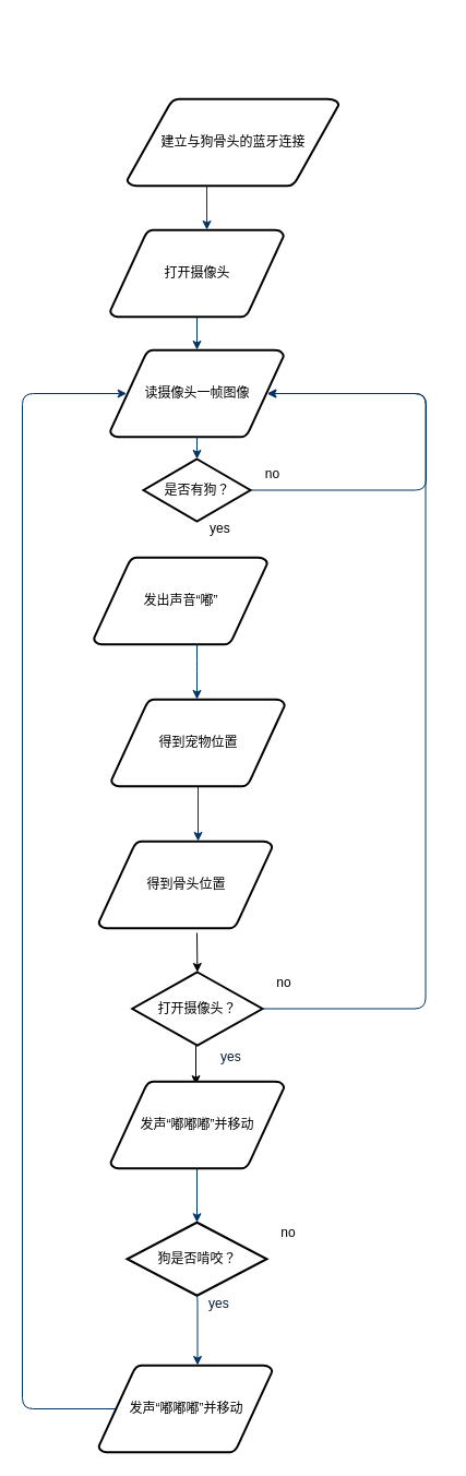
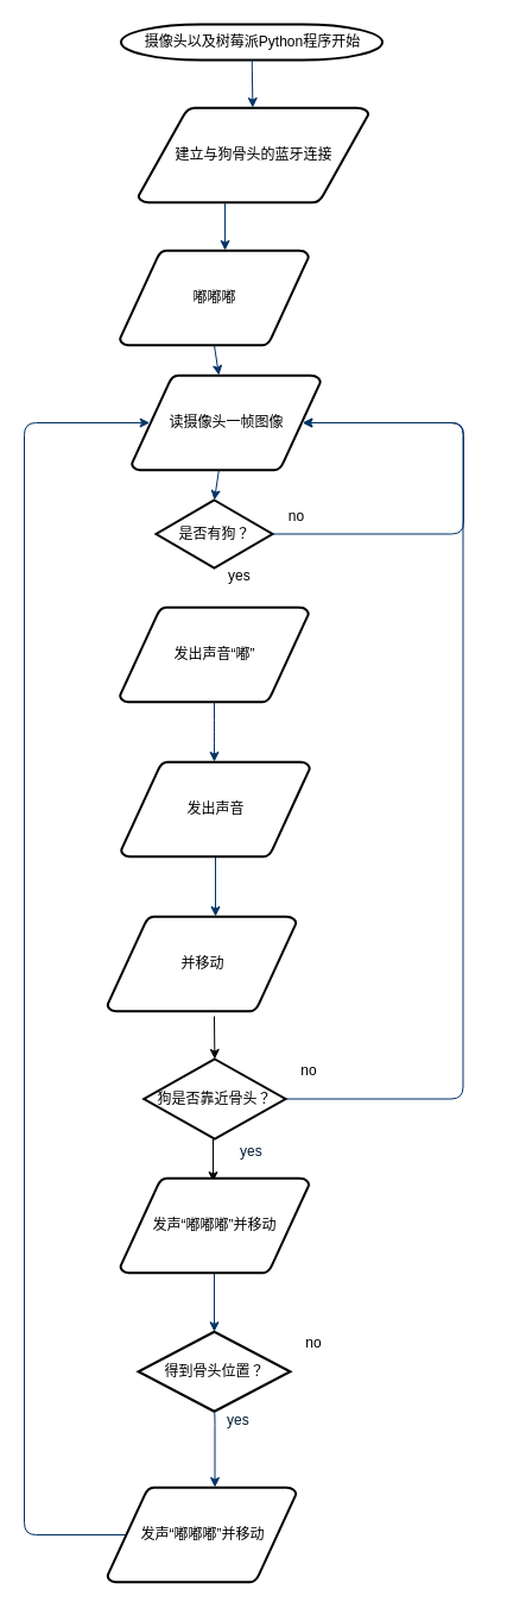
  <mxCell id="0" />
  <mxCell id="1" parent="0" />
+ <mxCell id="2" value="摄像头以及树莓派Python程序开始" style="shape=mxgraph.flowchart.terminator;strokeWidth=2;gradientColor=none;gradientDirection=north;fontStyle=0;html=1;" parent="1" vertex="1"><mxGeometry x="101.5" y="20" width="220" height="30" as="geometry" /></mxCell>
  <mxCell id="3" value="建立与狗骨头的蓝牙连接" style="shape=mxgraph.flowchart.data;strokeWidth=2;gradientColor=none;gradientDirection=north;fontStyle=0;html=1;" parent="1" vertex="1"><mxGeometry x="116" y="90" width="194" height="80" as="geometry" /></mxCell>
- <mxCell id="4" value="发出声音“嘟”" style="shape=mxgraph.flowchart.data;strokeWidth=2;gradientColor=none;gradientDirection=north;fontStyle=0;html=1;" parent="1" vertex="1"><mxGeometry x="85.5" y="510" width="159" height="80" as="geometry" /></mxCell>
- <mxCell id="5" value="读摄像头一帧图像" style="shape=mxgraph.flowchart.data;strokeWidth=2;gradientColor=none;gradientDirection=north;fontStyle=0;html=1;" parent="1" vertex="1"><mxGeometry x="100.5" y="320" width="159" height="80" as="geometry" /></mxCell>
+ <mxCell id="4" value="发出声音“嘟”" style="shape=mxgraph.flowchart.data;strokeWidth=2;gradientColor=none;gradientDirection=north;fontStyle=0;html=1;" parent="1" vertex="1"><mxGeometry x="100.5" y="510" width="159" height="80" as="geometry" /></mxCell>
+ <mxCell id="5" value="读摄像头一帧图像" style="shape=mxgraph.flowchart.data;strokeWidth=2;gradientColor=none;gradientDirection=north;fontStyle=0;html=1;" parent="1" vertex="1"><mxGeometry x="110.5" y="315" width="159" height="80" as="geometry" /></mxCell>
  <mxCell id="6" value="是否有狗？" style="shape=mxgraph.flowchart.decision;strokeWidth=2;gradientColor=none;gradientDirection=north;fontStyle=0;html=1;" parent="1" vertex="1"><mxGeometry x="131" y="420" width="98" height="57" as="geometry" /></mxCell>
+ <mxCell id="7" style="fontStyle=1;strokeColor=#003366;strokeWidth=1;html=1;" parent="1" source="2" target="3" edge="1"><mxGeometry relative="1" as="geometry" /></mxCell>
  <mxCell id="8" style="fontStyle=1;strokeColor=#003366;strokeWidth=1;html=1;" parent="1" target="5" edge="1"><mxGeometry relative="1" as="geometry"><mxPoint x="180" y="290" as="sourcePoint" /></mxGeometry></mxCell>
  <mxCell id="9" style="entryX=0.5;entryY=0;entryPerimeter=0;fontStyle=1;strokeColor=#003366;strokeWidth=1;html=1;" parent="1" source="5" target="6" edge="1"><mxGeometry relative="1" as="geometry" /></mxCell>
  <mxCell id="10" value="" style="edgeStyle=elbowEdgeStyle;elbow=horizontal;exitX=1;exitY=0.5;exitPerimeter=0;fontStyle=1;strokeColor=#003366;strokeWidth=1;html=1;entryX=0.905;entryY=0.5;entryDx=0;entryDy=0;entryPerimeter=0;" parent="1" source="6" target="5" edge="1"><mxGeometry x="381" y="28.5" width="100" height="100" as="geometry"><mxPoint x="610" y="447" as="sourcePoint" /><mxPoint x="405" y="300" as="targetPoint" /><Array as="points"><mxPoint x="390" y="400" /><mxPoint x="405" y="400" /></Array></mxGeometry></mxCell>
  <mxCell id="11" value="yes" style="text;fontStyle=0;html=1;strokeColor=none;gradientColor=none;fillColor=none;strokeWidth=2;" parent="1" vertex="1"><mxGeometry x="190" y="470" width="40" height="26" as="geometry" /></mxCell>
  <mxCell id="12" value="no" style="text;fontStyle=0;html=1;strokeColor=none;gradientColor=none;fillColor=none;strokeWidth=2;align=center;" parent="1" vertex="1"><mxGeometry x="229" y="420" width="40" height="26" as="geometry" /></mxCell>
  <mxCell id="13" value="" style="edgeStyle=elbowEdgeStyle;elbow=horizontal;fontStyle=1;strokeColor=#003366;strokeWidth=1;html=1;" parent="1" source="4" edge="1"><mxGeometry width="100" height="100" as="geometry"><mxPoint y="100" as="sourcePoint" x="-140" /><mxPoint x="180" y="640" as="targetPoint" /></mxGeometry></mxCell>
  <mxCell id="14" value="" style="edgeStyle=elbowEdgeStyle;elbow=horizontal;exitX=0;exitY=0.5;exitPerimeter=0;entryX=0.095;entryY=0.5;entryPerimeter=0;fontStyle=1;strokeColor=#003366;strokeWidth=1;html=1;exitDx=0;exitDy=0;entryDx=0;entryDy=0;" parent="1" target="5" edge="1"><mxGeometry width="100" height="100" as="geometry"><mxPoint x="107" y="1290" as="sourcePoint" /><mxPoint x="-40" as="targetPoint" y="0" /><Array as="points"><mxPoint x="20" y="1290" /><mxPoint x="20" y="1270" /><mxPoint x="20" y="340" /><mxPoint x="20" y="400" /><mxPoint x="20" y="850" /></Array></mxGeometry></mxCell>
  <mxCell id="15" value="yes" style="text;fontColor=#001933;fontStyle=0;html=1;strokeColor=none;gradientColor=none;fillColor=none;strokeWidth=2;" parent="1" vertex="1"><mxGeometry x="200" y="954" width="40" height="26" as="geometry" /></mxCell>
  <mxCell id="16" value="no" style="text;html=1;strokeColor=none;fillColor=none;align=center;verticalAlign=middle;whiteSpace=wrap;rounded=0;" parent="1" vertex="1"><mxGeometry x="240" y="890" width="40" height="20" as="geometry" /></mxCell>
- <mxCell id="17" value="打开摄像头？" style="shape=mxgraph.flowchart.decision;strokeWidth=2;gradientColor=none;gradientDirection=north;fontStyle=0;html=1;" parent="1" vertex="1"><mxGeometry x="120.75" y="890" width="119.25" height="67" as="geometry" /></mxCell>
+ <mxCell id="17" value="狗是否靠近骨头？" style="shape=mxgraph.flowchart.decision;strokeWidth=2;gradientColor=none;gradientDirection=north;fontStyle=0;html=1;" parent="1" vertex="1"><mxGeometry x="120.75" y="890" width="119.25" height="67" as="geometry" /></mxCell>
  <mxCell id="18" value="" style="edgeStyle=elbowEdgeStyle;elbow=horizontal;fontStyle=1;strokeColor=#003366;strokeWidth=1;html=1;" parent="1" edge="1"><mxGeometry x="-1" y="110" width="100" height="100" as="geometry"><mxPoint x="179" y="700" as="sourcePoint" /><mxPoint x="181" y="770" as="targetPoint" /><Array as="points"><mxPoint x="181" y="720" /><mxPoint x="179" y="740" /></Array></mxGeometry></mxCell>
- <mxCell id="19" value="&lt;div style=&quot;text-align: left&quot;&gt;&lt;span style=&quot;text-align: center&quot;&gt;得到宠物位置&lt;/span&gt;&lt;br&gt;&lt;/div&gt;" style="shape=mxgraph.flowchart.data;strokeWidth=2;gradientColor=none;gradientDirection=north;fontStyle=0;html=1;" parent="1" vertex="1"><mxGeometry x="101.5" y="640" width="159" height="80" as="geometry" /></mxCell>
+ <mxCell id="19" value="&lt;div style=&quot;text-align: left&quot;&gt;&lt;span style=&quot;text-align: center&quot;&gt;发出声音&lt;/span&gt;&lt;br&gt;&lt;/div&gt;" style="shape=mxgraph.flowchart.data;strokeWidth=2;gradientColor=none;gradientDirection=north;fontStyle=0;html=1;" parent="1" vertex="1"><mxGeometry x="101.5" y="640" width="159" height="80" as="geometry" /></mxCell>
  <mxCell id="20" value="" style="edgeStyle=elbowEdgeStyle;elbow=horizontal;fontStyle=1;strokeColor=#003366;strokeWidth=1;html=1;exitX=1;exitY=0.5;exitDx=0;exitDy=0;exitPerimeter=0;entryX=0.905;entryY=0.5;entryDx=0;entryDy=0;entryPerimeter=0;" parent="1" source="17" target="5" edge="1"><mxGeometry x="365.5" y="58.5" width="100" height="100" as="geometry"><mxPoint x="343.5" y="940" as="sourcePoint" /><mxPoint x="228.5" y="320" as="targetPoint" /><Array as="points"><mxPoint x="389.5" y="380" /><mxPoint x="389.5" y="430" /></Array></mxGeometry></mxCell>
  <mxCell id="21" value="" style="edgeStyle=elbowEdgeStyle;elbow=horizontal;entryX=0.5;entryY=0;entryPerimeter=0;fontStyle=1;strokeColor=#003366;strokeWidth=1;html=1;entryDx=0;entryDy=0;" parent="1" source="23" edge="1"><mxGeometry x="-1" y="252.5" width="100" height="100" as="geometry"><mxPoint x="179" y="1092.5" as="sourcePoint" /><mxPoint x="180" y="1158.5" as="targetPoint" /><Array as="points" /></mxGeometry></mxCell>
- <mxCell id="22" value="&lt;div style=&quot;text-align: left&quot;&gt;&lt;span style=&quot;text-align: center&quot;&gt;得到骨头位置&lt;/span&gt;&lt;br&gt;&lt;/div&gt;" style="shape=mxgraph.flowchart.data;strokeWidth=2;gradientColor=none;gradientDirection=north;fontStyle=0;html=1;" parent="1" vertex="1"><mxGeometry x="90" y="770" width="159" height="80" as="geometry" /></mxCell>
- <mxCell id="23" value="狗是否啃咬？" style="shape=mxgraph.flowchart.decision;strokeWidth=2;gradientColor=none;gradientDirection=north;fontStyle=0;html=1;" parent="1" vertex="1"><mxGeometry x="116" y="1119.25" width="128" height="67" as="geometry" /></mxCell>
+ <mxCell id="22" value="&lt;div style=&quot;text-align: left&quot;&gt;&lt;span style=&quot;text-align: center&quot;&gt;并移动&lt;/span&gt;&lt;br&gt;&lt;/div&gt;" style="shape=mxgraph.flowchart.data;strokeWidth=2;gradientColor=none;gradientDirection=north;fontStyle=0;html=1;" parent="1" vertex="1"><mxGeometry x="90" y="770" width="159" height="80" as="geometry" /></mxCell>
+ <mxCell id="23" value="得到骨头位置？" style="shape=mxgraph.flowchart.decision;strokeWidth=2;gradientColor=none;gradientDirection=north;fontStyle=0;html=1;" parent="1" vertex="1"><mxGeometry x="116" y="1119.25" width="128" height="67" as="geometry" /></mxCell>
  <mxCell id="24" value="" style="endArrow=classic;html=1;exitX=0.566;exitY=1.05;exitDx=0;exitDy=0;exitPerimeter=0;entryX=0.5;entryY=0;entryDx=0;entryDy=0;entryPerimeter=0;" parent="1" source="22" target="17" edge="1"><mxGeometry width="50" height="50" relative="1" as="geometry"><mxPoint x="156" y="890" as="sourcePoint" /><mxPoint x="110" y="900" as="targetPoint" /><Array as="points" /></mxGeometry></mxCell>
  <mxCell id="25" value="" style="endArrow=classic;html=1;exitX=0.566;exitY=1.05;exitDx=0;exitDy=0;exitPerimeter=0;entryX=0.5;entryY=0;entryDx=0;entryDy=0;entryPerimeter=0;" parent="1" edge="1"><mxGeometry width="50" height="50" relative="1" as="geometry"><mxPoint x="179.004" y="957" as="sourcePoint" /><mxPoint x="179.01" y="993" as="targetPoint" /><Array as="points" /></mxGeometry></mxCell>
  <mxCell id="26" value="" style="edgeStyle=elbowEdgeStyle;elbow=horizontal;entryX=0.5;entryY=0;entryPerimeter=0;fontStyle=1;strokeColor=#003366;strokeWidth=1;html=1;entryDx=0;entryDy=0;exitX=0.5;exitY=1;exitDx=0;exitDy=0;exitPerimeter=0;" parent="1" edge="1"><mxGeometry x="-1.5" y="379.5" width="100" height="100" as="geometry"><mxPoint x="179.5" y="1187" as="sourcePoint" /><mxPoint x="180.5" y="1250" as="targetPoint" /><Array as="points"><mxPoint x="180.5" y="1187" /><mxPoint x="179.5" y="1187" /></Array></mxGeometry></mxCell>
  <mxCell id="27" value="" style="edgeStyle=elbowEdgeStyle;elbow=horizontal;entryX=0.5;entryY=0;entryPerimeter=0;fontStyle=1;strokeColor=#003366;strokeWidth=1;html=1;entryDx=0;entryDy=0;exitX=0.5;exitY=1;exitDx=0;exitDy=0;exitPerimeter=0;" parent="1" edge="1"><mxGeometry x="-2" y="248.75" width="100" height="100" as="geometry"><mxPoint x="179" y="1056.25" as="sourcePoint" /><mxPoint x="180" y="1119.25" as="targetPoint" /><Array as="points"><mxPoint x="180" y="1056.25" /><mxPoint x="179" y="1056.25" /></Array></mxGeometry></mxCell>
  <mxCell id="28" value="yes" style="text;fontColor=#001933;fontStyle=0;html=1;strokeColor=none;gradientColor=none;fillColor=none;strokeWidth=2;" parent="1" vertex="1"><mxGeometry x="189" y="1180" width="40" height="26" as="geometry" /></mxCell>
  <mxCell id="29" value="no" style="text;html=1;strokeColor=none;fillColor=none;align=center;verticalAlign=middle;whiteSpace=wrap;rounded=0;" parent="1" vertex="1"><mxGeometry x="244" y="1119.25" width="40" height="20" as="geometry" /></mxCell>
  <mxCell id="30" value="发声“嘟嘟嘟”并移动" style="shape=mxgraph.flowchart.data;strokeWidth=2;gradientColor=none;gradientDirection=north;fontStyle=0;html=1;" parent="1" vertex="1"><mxGeometry x="100.88" y="990" width="159" height="80" as="geometry" /></mxCell>
  <mxCell id="31" value="发声“嘟嘟嘟”并移动" style="shape=mxgraph.flowchart.data;strokeWidth=2;gradientColor=none;gradientDirection=north;fontStyle=0;html=1;" parent="1" vertex="1"><mxGeometry x="90" y="1250" width="159" height="80" as="geometry" /></mxCell>
- <mxCell id="32" value="打开摄像头" style="shape=mxgraph.flowchart.data;strokeWidth=2;gradientColor=none;gradientDirection=north;fontStyle=0;html=1;" parent="1" vertex="1"><mxGeometry x="100.5" y="210" width="159" height="80" as="geometry" /></mxCell>
+ <mxCell id="32" value="嘟嘟嘟" style="shape=mxgraph.flowchart.data;strokeWidth=2;gradientColor=none;gradientDirection=north;fontStyle=0;html=1;" parent="1" vertex="1"><mxGeometry x="100.5" y="210" width="159" height="80" as="geometry" /></mxCell>
  <mxCell id="33" style="fontStyle=1;strokeColor=#003366;strokeWidth=1;html=1;entryX=0.557;entryY=0;entryDx=0;entryDy=0;entryPerimeter=0;" parent="1" target="32" edge="1"><mxGeometry relative="1" as="geometry"><mxPoint x="189" y="170" as="sourcePoint" /><mxPoint x="189" y="200" as="targetPoint" /></mxGeometry></mxCell>
